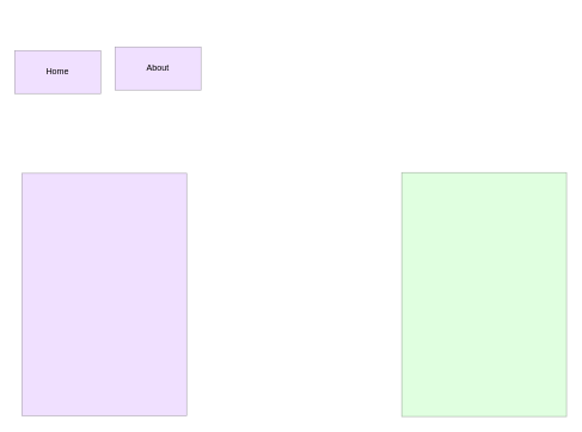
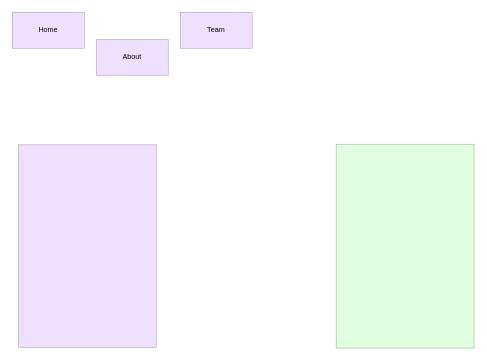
  <mxCell id="0" />
  <mxCell id="1" parent="0" />
  <mxCell id="2" value="" style="rounded=0;whiteSpace=wrap;html=1;fillColor=#99FF99;opacity=30;" vertex="1" parent="1"><mxGeometry x="560" y="240" width="230" height="340" as="geometry" /></mxCell>
  <mxCell id="3" value="" style="rounded=0;whiteSpace=wrap;html=1;fillColor=#CC99FF;opacity=30;" vertex="1" parent="1"><mxGeometry x="30" y="241" width="230" height="338" as="geometry" /></mxCell>
- <mxCell id="4" value="Home" style="rounded=0;whiteSpace=wrap;html=1;fillColor=#CC99FF;opacity=30;" vertex="1" parent="1"><mxGeometry x="20" y="70" width="120" height="60" as="geometry" /></mxCell>
+ <mxCell id="4" value="Home" style="rounded=0;whiteSpace=wrap;html=1;fillColor=#CC99FF;opacity=30;" vertex="1" parent="1"><mxGeometry x="20" y="20" width="120" height="60" as="geometry" /></mxCell>
+ <mxCell id="5" value="Team" style="rounded=0;whiteSpace=wrap;html=1;fillColor=#CC99FF;opacity=30;" vertex="1" parent="1"><mxGeometry x="300" y="20" width="120" height="60" as="geometry" /></mxCell>
  <mxCell id="6" value="About" style="rounded=0;whiteSpace=wrap;html=1;fillColor=#CC99FF;opacity=30;" vertex="1" parent="1"><mxGeometry x="160" y="65" width="120" height="60" as="geometry" /></mxCell>
